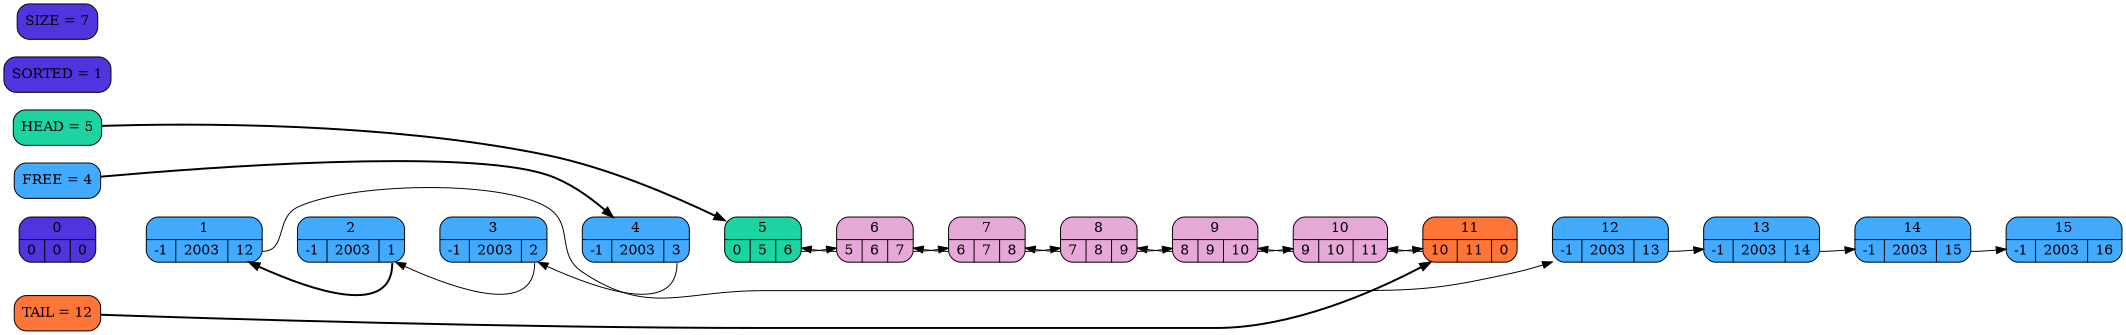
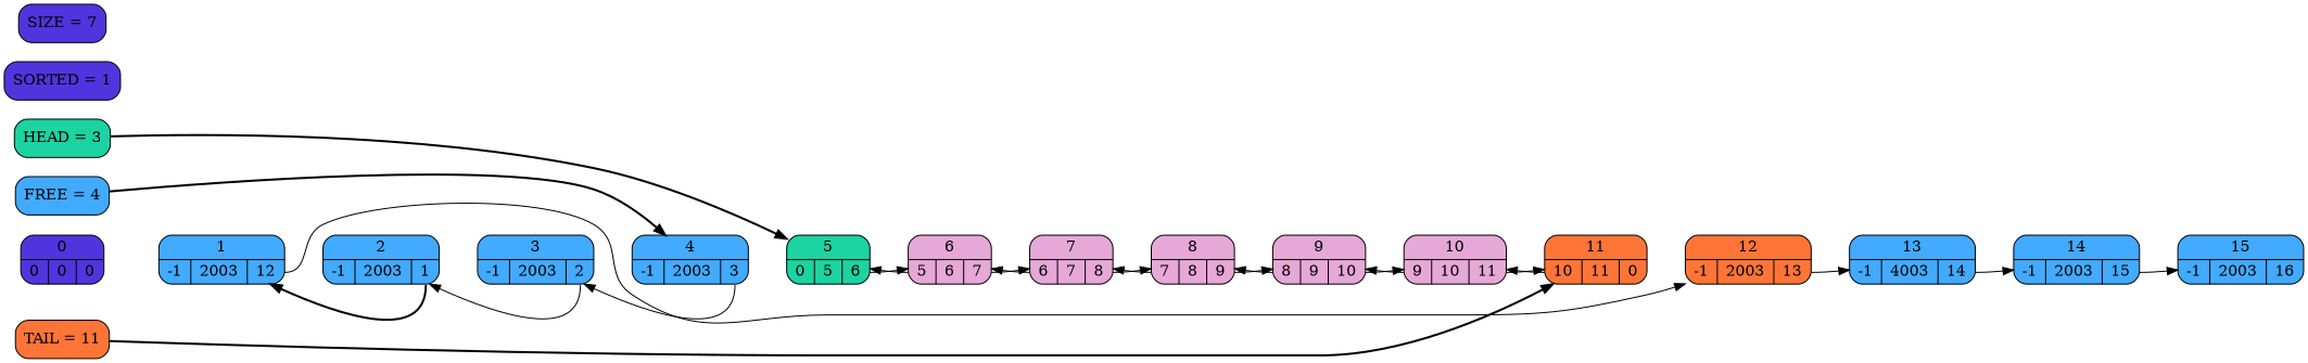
  digraph {
    rankdir=LR
    node [color=black fillcolor="#42AAFF" shape=record style="rounded, filled"]
    edge [constraint=false style=solid]
-   n1 [fillcolor="#1CD3A2" label="HEAD = 5" shape=box]
+   n1 [fillcolor="#1CD3A2" label="HEAD = 3" shape=box]
    n2 [fillcolor="#1CD3A2" label=" 5 | { <p> 0 | 5 | <n> 6}"]
    n3 [fillcolor="#E6A8D7" label=" 6 | { <p> 5 | 6 | <n> 7}"]
-   n4 [fillcolor="#FF7538" label="TAIL = 12" shape=box]
+   n4 [fillcolor="#FF7538" label="TAIL = 11" shape=box]
    n5 [fillcolor="#FF7538" label=" 11 | { <p> 10 | 11 | <n> 0}"]
-   n6 [label=" 12 | { <p> -1 | 2003 | <n> 13}"]
+   n6 [fillcolor="#FF7538" label=" 12 | { <p> -1 | 2003 | <n> 13}"]
    n7 [fillcolor="#E6A8D7" label=" 10 | { <p> 9 | 10 | <n> 11}"]
    n8 [label="FREE = 4" shape=box]
    n9 [label=" 4 | { <p> -1 | 2003 | <n> 3}"]
    n10 [label=" 3 | { <p> -1 | 2003 | <n> 2}"]
    n11 [fillcolor="#5035DE" label="SORTED = 1" shape=box]
    n12 [fillcolor="#5035DE" label="SIZE = 7" shape=box]
    n13 [fillcolor="#5035DE" label=" 0 | { <p> 0 | 0 | <n> 0}"]
    n14 [label=" 1 | { <p> -1 | 2003 | <n> 12}"]
    n15 [label=" 2 | { <p> -1 | 2003 | <n> 1}"]
-   n16 [label=" 13 | { <p> -1 | 2003 | <n> 14}"]
+   n16 [label=" 13 | { <p> -1 | 4003 | <n> 14}"]
    n17 [fillcolor="#E6A8D7" label=" 7 | { <p> 6 | 7 | <n> 8}"]
    n18 [fillcolor="#E6A8D7" label=" 8 | { <p> 7 | 8 | <n> 9}"]
    n19 [fillcolor="#E6A8D7" label=" 9 | { <p> 8 | 9 | <n> 10}"]
    n20 [label=" 14 | { <p> -1 | 2003 | <n> 15}"]
    n21 [label=" 15 | { <p> -1 | 2003 | <n> 16}"]
    n1 -> n2 [style=bold]
    n2 -> n3 [constraint=true style=invis]
    n2 -> n3 [tailport=n]
    n3 -> n2 [tailport=p]
    n3 -> n17 [constraint=true style=invis]
    n3 -> n17 [tailport=n]
    n4 -> n5 [style=bold]
    n5 -> n6 [constraint=true style=invis]
    n5 -> n7 [tailport=p]
    n6 -> n16 [constraint=true style=invis]
    n6 -> n16 [tailport=n]
    n7 -> n5 [constraint=true style=invis]
    n7 -> n5 [tailport=n]
    n7 -> n19 [tailport=p]
    n8 -> n9 [style=bold]
    n9 -> n2 [constraint=true style=invis]
    n9 -> n10 [tailport=n]
    n10 -> n9 [constraint=true style=invis]
    n10 -> n15 [tailport=n]
    n13 -> n14 [constraint=true style=invis]
    n14 -> n6 [tailport=n]
    n14 -> n15 [constraint=true style=invis]
    n15 -> n10 [constraint=true style=invis]
    n15 -> n14 [style=bold tailport=n]
    n16 -> n20 [constraint=true style=invis]
    n16 -> n20 [tailport=n]
    n17 -> n3 [tailport=p]
    n17 -> n18 [constraint=true style=invis]
    n17 -> n18 [tailport=n]
    n18 -> n17 [tailport=p]
    n18 -> n19 [constraint=true style=invis]
    n18 -> n19 [tailport=n]
    n19 -> n7 [constraint=true style=invis]
    n19 -> n7 [tailport=n]
    n19 -> n18 [tailport=p]
    n20 -> n21 [constraint=true style=invis]
    n20 -> n21 [tailport=n]
  }
